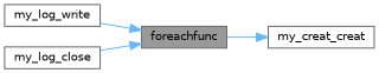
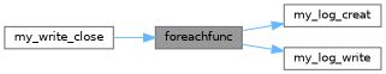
  digraph {
    rankdir=LR
    node [color=grey40 fillcolor=white fontname=Helvetica fontsize=10 shape=box style=filled]
    edge [color=steelblue1 fontname=Helvetica fontsize=10 labelfontname=Helvetica labelfontsize=10 style=solid]
    n1 [color=gray40 fillcolor=grey60 fontcolor=black height=0.2 label=foreachfunc width=0.4]
-   n2 [height=0.2 label=my_creat_creat width=0.4]
+   n2 [height=0.2 label=my_log_creat width=0.4]
    n3 [height=0.2 label=my_log_write width=0.4]
-   n4 [height=0.2 label=my_log_close width=0.4]
+   n4 [height=0.2 label=my_write_close width=0.4]
    n1 -> n2
-   n3 -> n1
+   n1 -> n3
    n4 -> n1
  }
